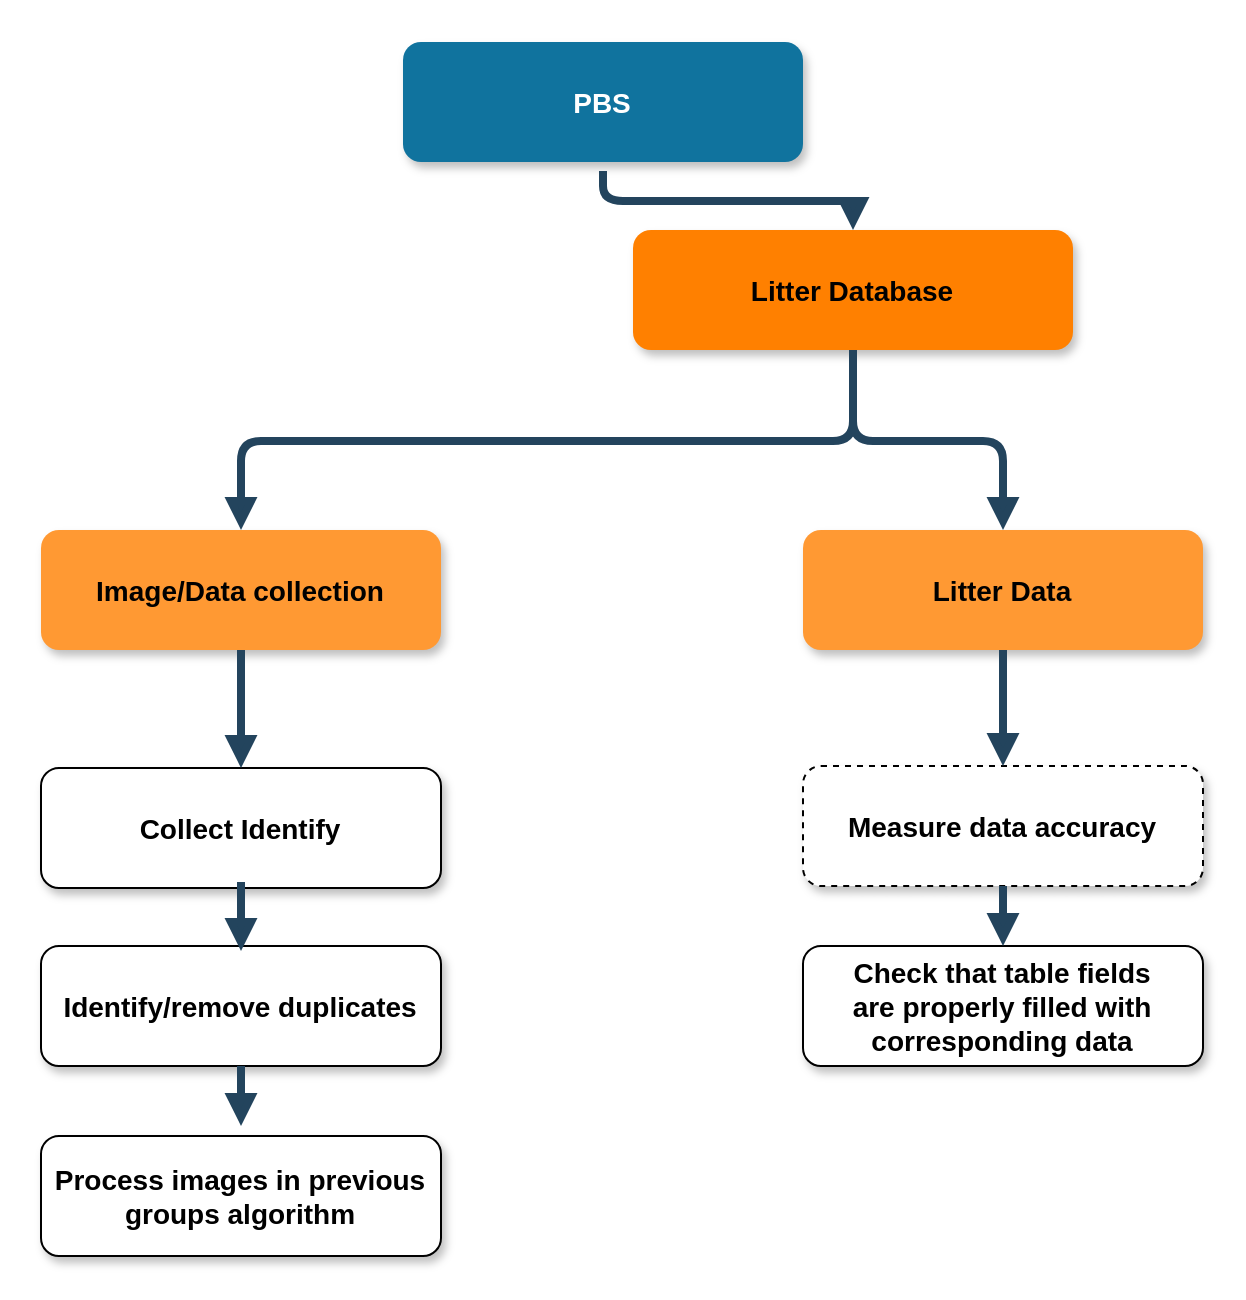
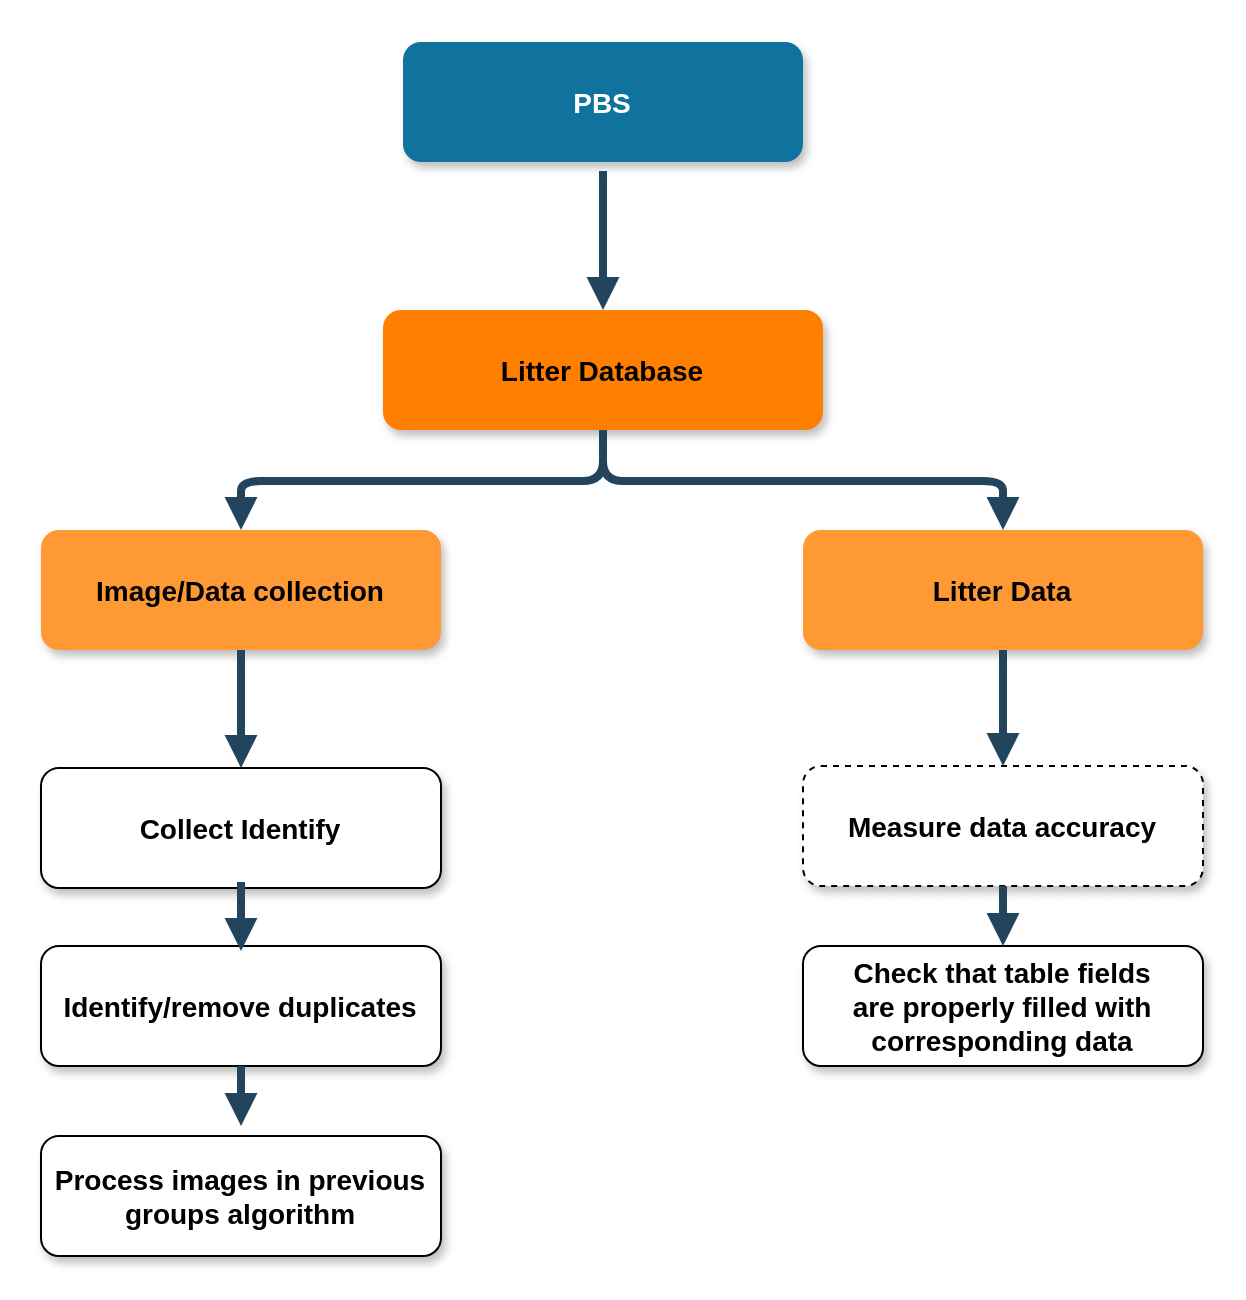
  <mxCell id="0" />
  <mxCell id="1" parent="0" />
  <mxCell id="2" value="PBS" style="rounded=1;fillColor=#10739E;strokeColor=none;shadow=1;gradientColor=none;fontStyle=1;fontColor=#FFFFFF;fontSize=14;" parent="1" vertex="1"><mxGeometry x="201" y="20.5" width="200" height="60" as="geometry" /></mxCell>
- <mxCell id="3" value="Litter Database" style="rounded=1;fillColor=#FF8000;strokeColor=none;shadow=1;fontStyle=1;fontSize=14;" parent="1" vertex="1"><mxGeometry x="316" y="114.5" width="220" height="60" as="geometry" /></mxCell>
+ <mxCell id="3" value="Litter Database" style="rounded=1;fillColor=#FF8000;strokeColor=none;shadow=1;fontStyle=1;fontSize=14;" parent="1" vertex="1"><mxGeometry x="191" y="154.5" width="220" height="60" as="geometry" /></mxCell>
  <mxCell id="4" value="Image/Data collection" style="rounded=1;fillColor=#FF9933;strokeColor=none;shadow=1;fontStyle=1;fontSize=14;" parent="1" vertex="1"><mxGeometry x="20" y="264.5" width="200" height="60" as="geometry" /></mxCell>
  <mxCell id="5" value="Litter Data" style="rounded=1;fillColor=#FF9933;strokeColor=none;shadow=1;fontStyle=1;fontSize=14;" parent="1" vertex="1"><mxGeometry x="401" y="264.5" width="200" height="60" as="geometry" /></mxCell>
  <mxCell id="6" value="Collect Identify" style="rounded=1;shadow=1;fontStyle=1;fontSize=14;" parent="1" vertex="1"><mxGeometry x="20" y="383.5" width="200" height="60" as="geometry" /></mxCell>
  <mxCell id="7" value="Identify/remove duplicates" style="rounded=1;shadow=1;fontStyle=1;fontSize=14;" parent="1" vertex="1"><mxGeometry x="20" y="472.5" width="200" height="60" as="geometry" /></mxCell>
  <mxCell id="8" value="Process images in previous&#10;groups algorithm" style="rounded=1;shadow=1;fontStyle=1;fontSize=14;" parent="1" vertex="1"><mxGeometry x="20" y="567.5" width="200" height="60" as="geometry" /></mxCell>
  <mxCell id="9" value="Measure data accuracy" style="rounded=1;shadow=1;fontStyle=1;fontSize=14;dashed=1;" parent="1" vertex="1"><mxGeometry x="401" y="382.5" width="200" height="60" as="geometry" /></mxCell>
  <mxCell id="10" value="Check that table fields&#10;are properly filled with&#10;corresponding data" style="rounded=1;shadow=1;fontStyle=1;fontSize=14;" parent="1" vertex="1"><mxGeometry x="401" y="472.5" width="200" height="60" as="geometry" /></mxCell>
  <mxCell id="11" value="" style="edgeStyle=elbowEdgeStyle;elbow=vertical;strokeWidth=4;endArrow=block;endFill=1;fontStyle=1;strokeColor=#23445D;entryX=0.5;entryY=0;entryDx=0;entryDy=0;" parent="1" edge="1" target="3"><mxGeometry x="121" y="165" width="100" height="100" as="geometry"><mxPoint x="301" y="85" as="sourcePoint" /><mxPoint x="400" y="154.5" as="targetPoint" /></mxGeometry></mxCell>
  <mxCell id="12" value="" style="edgeStyle=elbowEdgeStyle;elbow=vertical;strokeWidth=4;endArrow=block;endFill=1;fontStyle=1;strokeColor=#23445D;" parent="1" source="3" target="4" edge="1"><mxGeometry x="22" y="159.5" width="100" height="100" as="geometry"><mxPoint x="-449" y="74.5" as="sourcePoint" /><mxPoint x="-349" y="-25.5" as="targetPoint" /></mxGeometry></mxCell>
  <mxCell id="13" value="" style="edgeStyle=elbowEdgeStyle;elbow=vertical;strokeWidth=4;endArrow=block;endFill=1;fontStyle=1;strokeColor=#23445D;" parent="1" source="3" target="5" edge="1"><mxGeometry x="22" y="159.5" width="100" height="100" as="geometry"><mxPoint x="-449" y="74.5" as="sourcePoint" /><mxPoint x="-349" y="-25.5" as="targetPoint" /></mxGeometry></mxCell>
  <mxCell id="14" value="" style="edgeStyle=elbowEdgeStyle;elbow=vertical;strokeWidth=4;endArrow=block;endFill=1;fontStyle=1;strokeColor=#23445D;" parent="1" source="7" edge="1"><mxGeometry x="1" y="213" width="100" height="100" as="geometry"><mxPoint x="-470" y="128" as="sourcePoint" /><mxPoint x="120" y="562.5" as="targetPoint" /></mxGeometry></mxCell>
  <mxCell id="15" value="" style="edgeStyle=elbowEdgeStyle;elbow=vertical;strokeWidth=4;endArrow=block;endFill=1;fontStyle=1;strokeColor=#23445D;" parent="1" source="9" target="10" edge="1"><mxGeometry x="102" y="117.5" width="100" height="100" as="geometry"><mxPoint x="-369" y="32.5" as="sourcePoint" /><mxPoint x="-269" y="-67.5" as="targetPoint" /></mxGeometry></mxCell>
  <mxCell id="16" value="" style="edgeStyle=elbowEdgeStyle;elbow=vertical;strokeWidth=4;endArrow=block;endFill=1;fontStyle=1;strokeColor=#23445D;exitX=0.5;exitY=1;exitDx=0;exitDy=0;entryX=0.5;entryY=0;entryDx=0;entryDy=0;" parent="1" target="6" edge="1"><mxGeometry x="22" y="159.5" width="100" height="100" as="geometry"><mxPoint x="120" y="324.5" as="sourcePoint" /><mxPoint x="-349" y="-25.5" as="targetPoint" /><Array as="points"><mxPoint x="181" y="364.5" /></Array></mxGeometry></mxCell>
  <mxCell id="17" value="" style="edgeStyle=elbowEdgeStyle;elbow=vertical;strokeWidth=4;endArrow=block;endFill=1;fontStyle=1;strokeColor=#23445D;exitX=0.5;exitY=1;exitDx=0;exitDy=0;entryX=0.5;entryY=0;entryDx=0;entryDy=0;" parent="1" source="5" target="9" edge="1"><mxGeometry x="22" y="159.5" width="100" height="100" as="geometry"><mxPoint x="-449" y="74.5" as="sourcePoint" /><mxPoint x="-349" y="-25.5" as="targetPoint" /><Array as="points"><mxPoint x="471" y="364.5" /></Array></mxGeometry></mxCell>
  <mxCell id="18" value="" style="edgeStyle=elbowEdgeStyle;elbow=vertical;strokeWidth=4;endArrow=block;endFill=1;fontStyle=1;strokeColor=#23445D;exitX=0.5;exitY=1;exitDx=0;exitDy=0;" parent="1" edge="1"><mxGeometry x="1" y="120" width="100" height="100" as="geometry"><mxPoint x="120" y="440.5" as="sourcePoint" /><mxPoint x="120" y="475" as="targetPoint" /></mxGeometry></mxCell>
